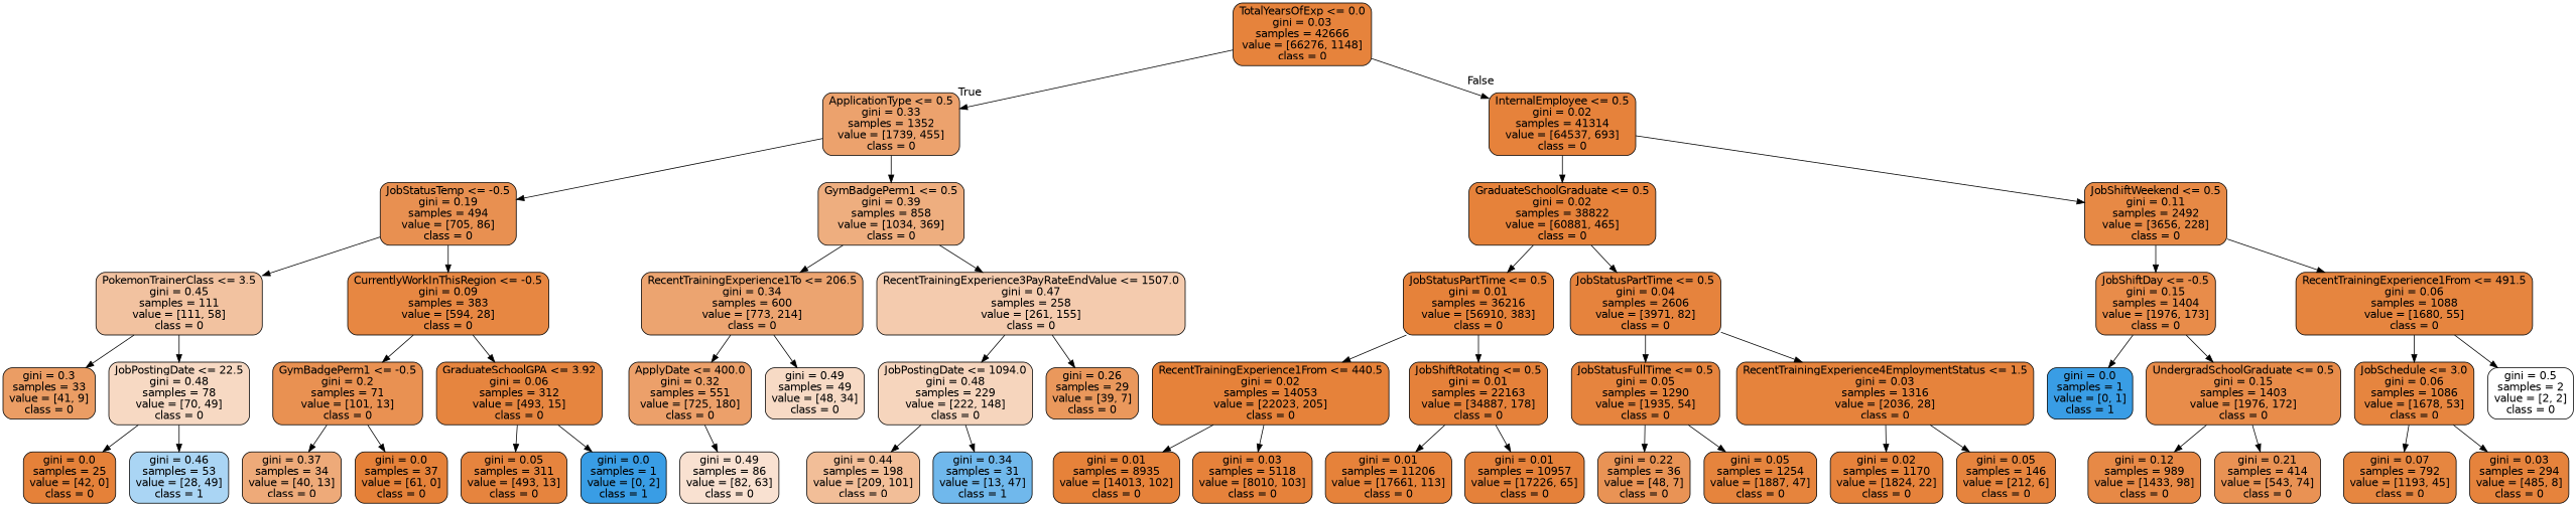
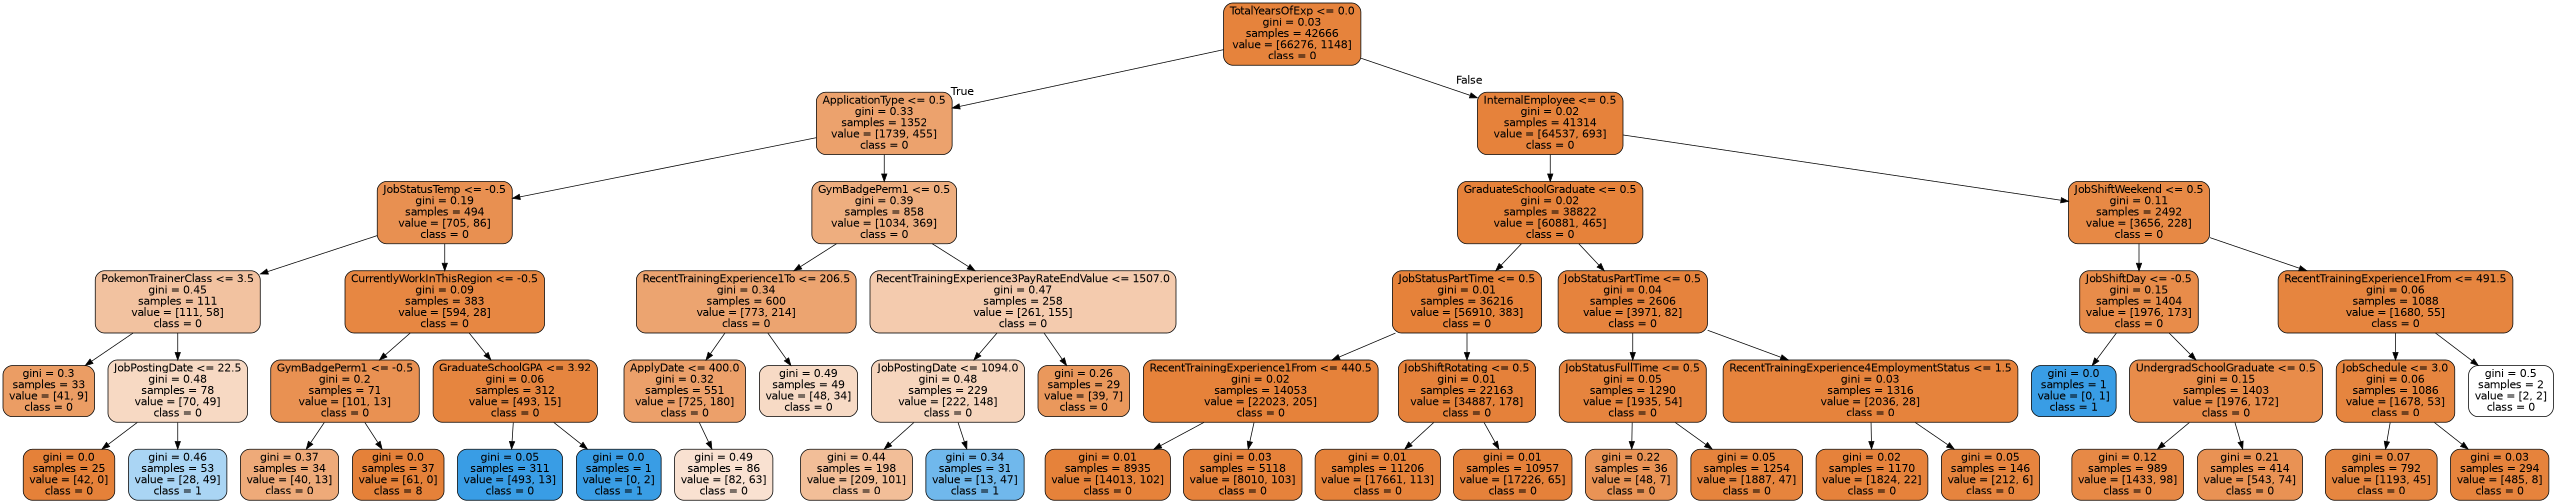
  digraph {
    node [color=black fillcolor="#e58139fd" fontname=helvetica shape=box style="filled, rounded"]
    edge [fontname=helvetica]
    n1 [fillcolor="#e58139fb" label="TotalYearsOfExp <= 0.0\ngini = 0.03\nsamples = 42666\nvalue = [66276, 1148]\nclass = 0"]
    n2 [fillcolor="#e58139bc" label="ApplicationType <= 0.5\ngini = 0.33\nsamples = 1352\nvalue = [1739, 455]\nclass = 0"]
    n3 [fillcolor="#e58139fc" label="InternalEmployee <= 0.5\ngini = 0.02\nsamples = 41314\nvalue = [64537, 693]\nclass = 0"]
    n4 [fillcolor="#e58139e0" label="JobStatusTemp <= -0.5\ngini = 0.19\nsamples = 494\nvalue = [705, 86]\nclass = 0"]
    n5 [fillcolor="#e58139a4" label="GymBadgePerm1 <= 0.5\ngini = 0.39\nsamples = 858\nvalue = [1034, 369]\nclass = 0"]
    n6 [label="GraduateSchoolGraduate <= 0.5\ngini = 0.02\nsamples = 38822\nvalue = [60881, 465]\nclass = 0"]
    n7 [fillcolor="#e58139ef" label="JobShiftWeekend <= 0.5\ngini = 0.11\nsamples = 2492\nvalue = [3656, 228]\nclass = 0"]
    n8 [fillcolor="#e581397a" label="PokemonTrainerClass <= 3.5\ngini = 0.45\nsamples = 111\nvalue = [111, 58]\nclass = 0"]
    n9 [fillcolor="#e58139f3" label="CurrentlyWorkInThisRegion <= -0.5\ngini = 0.09\nsamples = 383\nvalue = [594, 28]\nclass = 0"]
    n10 [fillcolor="#e58139b8" label="RecentTrainingExperience1To <= 206.5\ngini = 0.34\nsamples = 600\nvalue = [773, 214]\nclass = 0"]
    n11 [fillcolor="#e5813968" label="RecentTrainingExperience3PayRateEndValue <= 1507.0\ngini = 0.47\nsamples = 258\nvalue = [261, 155]\nclass = 0"]
    n12 [fillcolor="#e58139c7" label="gini = 0.3\nsamples = 33\nvalue = [41, 9]\nclass = 0"]
    n13 [fillcolor="#e581394d" label="JobPostingDate <= 22.5\ngini = 0.48\nsamples = 78\nvalue = [70, 49]\nclass = 0"]
    n14 [fillcolor="#e58139de" label="GymBadgePerm1 <= -0.5\ngini = 0.2\nsamples = 71\nvalue = [101, 13]\nclass = 0"]
    n15 [fillcolor="#e58139f7" label="GraduateSchoolGPA <= 3.92\ngini = 0.06\nsamples = 312\nvalue = [493, 15]\nclass = 0"]
    n16 [fillcolor="#e58139ff" label="gini = 0.0\nsamples = 25\nvalue = [42, 0]\nclass = 0"]
    n17 [fillcolor="#399de56d" label="gini = 0.46\nsamples = 53\nvalue = [28, 49]\nclass = 1"]
    n18 [fillcolor="#e58139ac" label="gini = 0.37\nsamples = 34\nvalue = [40, 13]\nclass = 0"]
-   n19 [fillcolor="#e58139ff" label="gini = 0.0\nsamples = 37\nvalue = [61, 0]\nclass = 0"]
-   n20 [fillcolor="#e58139f8" label="gini = 0.05\nsamples = 311\nvalue = [493, 13]\nclass = 0"]
+   n19 [fillcolor="#e58139ff" label="gini = 0.0\nsamples = 37\nvalue = [61, 0]\nclass = 8"]
+   n20 [fillcolor="#399de5ff" label="gini = 0.05\nsamples = 311\nvalue = [493, 13]\nclass = 0"]
    n21 [fillcolor="#399de5ff" label="gini = 0.0\nsamples = 1\nvalue = [0, 2]\nclass = 1"]
    n22 [fillcolor="#e58139c0" label="ApplyDate <= 400.0\ngini = 0.32\nsamples = 551\nvalue = [725, 180]\nclass = 0"]
    n23 [fillcolor="#e581394a" label="gini = 0.49\nsamples = 49\nvalue = [48, 34]\nclass = 0"]
    n24 [fillcolor="#e5813955" label="JobPostingDate <= 1094.0\ngini = 0.48\nsamples = 229\nvalue = [222, 148]\nclass = 0"]
    n25 [fillcolor="#e58139d1" label="gini = 0.26\nsamples = 29\nvalue = [39, 7]\nclass = 0"]
    n26 [fillcolor="#e581393b" label="gini = 0.49\nsamples = 86\nvalue = [82, 63]\nclass = 0"]
    n27 [fillcolor="#e5813984" label="gini = 0.44\nsamples = 198\nvalue = [209, 101]\nclass = 0"]
    n28 [fillcolor="#399de5b8" label="gini = 0.34\nsamples = 31\nvalue = [13, 47]\nclass = 1"]
    n29 [label="JobStatusPartTime <= 0.5\ngini = 0.01\nsamples = 36216\nvalue = [56910, 383]\nclass = 0"]
    n30 [fillcolor="#e58139fa" label="JobStatusPartTime <= 0.5\ngini = 0.04\nsamples = 2606\nvalue = [3971, 82]\nclass = 0"]
    n31 [fillcolor="#e58139e9" label="JobShiftDay <= -0.5\ngini = 0.15\nsamples = 1404\nvalue = [1976, 173]\nclass = 0"]
    n32 [fillcolor="#e58139f7" label="RecentTrainingExperience1From <= 491.5\ngini = 0.06\nsamples = 1088\nvalue = [1680, 55]\nclass = 0"]
    n33 [label="RecentTrainingExperience1From <= 440.5\ngini = 0.02\nsamples = 14053\nvalue = [22023, 205]\nclass = 0"]
    n34 [fillcolor="#e58139fe" label="JobShiftRotating <= 0.5\ngini = 0.01\nsamples = 22163\nvalue = [34887, 178]\nclass = 0"]
    n35 [fillcolor="#e58139f8" label="JobStatusFullTime <= 0.5\ngini = 0.05\nsamples = 1290\nvalue = [1935, 54]\nclass = 0"]
    n36 [fillcolor="#e58139fb" label="RecentTrainingExperience4EmploymentStatus <= 1.5\ngini = 0.03\nsamples = 1316\nvalue = [2036, 28]\nclass = 0"]
    n37 [label="gini = 0.01\nsamples = 8935\nvalue = [14013, 102]\nclass = 0"]
    n38 [fillcolor="#e58139fc" label="gini = 0.03\nsamples = 5118\nvalue = [8010, 103]\nclass = 0"]
    n39 [label="gini = 0.01\nsamples = 11206\nvalue = [17661, 113]\nclass = 0"]
    n40 [fillcolor="#e58139fe" label="gini = 0.01\nsamples = 10957\nvalue = [17226, 65]\nclass = 0"]
    n41 [fillcolor="#e58139da" label="gini = 0.22\nsamples = 36\nvalue = [48, 7]\nclass = 0"]
    n42 [fillcolor="#e58139f9" label="gini = 0.05\nsamples = 1254\nvalue = [1887, 47]\nclass = 0"]
    n43 [fillcolor="#e58139fc" label="gini = 0.02\nsamples = 1170\nvalue = [1824, 22]\nclass = 0"]
    n44 [fillcolor="#e58139f8" label="gini = 0.05\nsamples = 146\nvalue = [212, 6]\nclass = 0"]
    n45 [fillcolor="#399de5ff" label="gini = 0.0\nsamples = 1\nvalue = [0, 1]\nclass = 1"]
    n46 [fillcolor="#e58139e9" label="UndergradSchoolGraduate <= 0.5\ngini = 0.15\nsamples = 1403\nvalue = [1976, 172]\nclass = 0"]
    n47 [fillcolor="#e58139f7" label="JobSchedule <= 3.0\ngini = 0.06\nsamples = 1086\nvalue = [1678, 53]\nclass = 0"]
    n48 [fillcolor="#e5813900" label="gini = 0.5\nsamples = 2\nvalue = [2, 2]\nclass = 0"]
    n49 [fillcolor="#e58139ee" label="gini = 0.12\nsamples = 989\nvalue = [1433, 98]\nclass = 0"]
    n50 [fillcolor="#e58139dc" label="gini = 0.21\nsamples = 414\nvalue = [543, 74]\nclass = 0"]
    n51 [fillcolor="#e58139f5" label="gini = 0.07\nsamples = 792\nvalue = [1193, 45]\nclass = 0"]
    n52 [fillcolor="#e58139fb" label="gini = 0.03\nsamples = 294\nvalue = [485, 8]\nclass = 0"]
    n1 -> n2 [headlabel=True labelangle=45 labeldistance=2.5]
    n1 -> n3 [headlabel=False labelangle=-45 labeldistance=2.5]
    n2 -> n4
    n2 -> n5
    n3 -> n6
    n3 -> n7
    n4 -> n8
    n4 -> n9
    n5 -> n10
    n5 -> n11
    n6 -> n29
    n6 -> n30
    n7 -> n31
    n7 -> n32
    n8 -> n12
    n8 -> n13
    n9 -> n14
    n9 -> n15
    n10 -> n22
    n10 -> n23
    n11 -> n24
    n11 -> n25
    n13 -> n16
    n13 -> n17
    n14 -> n18
    n14 -> n19
    n15 -> n20
    n15 -> n21
    n22 -> n26
    n24 -> n27
    n24 -> n28
    n29 -> n33
    n29 -> n34
    n30 -> n35
    n30 -> n36
    n31 -> n45
    n31 -> n46
    n32 -> n47
    n32 -> n48
    n33 -> n37
    n33 -> n38
    n34 -> n39
    n34 -> n40
    n35 -> n41
    n35 -> n42
    n36 -> n43
    n36 -> n44
    n46 -> n49
    n46 -> n50
    n47 -> n51
    n47 -> n52
  }
